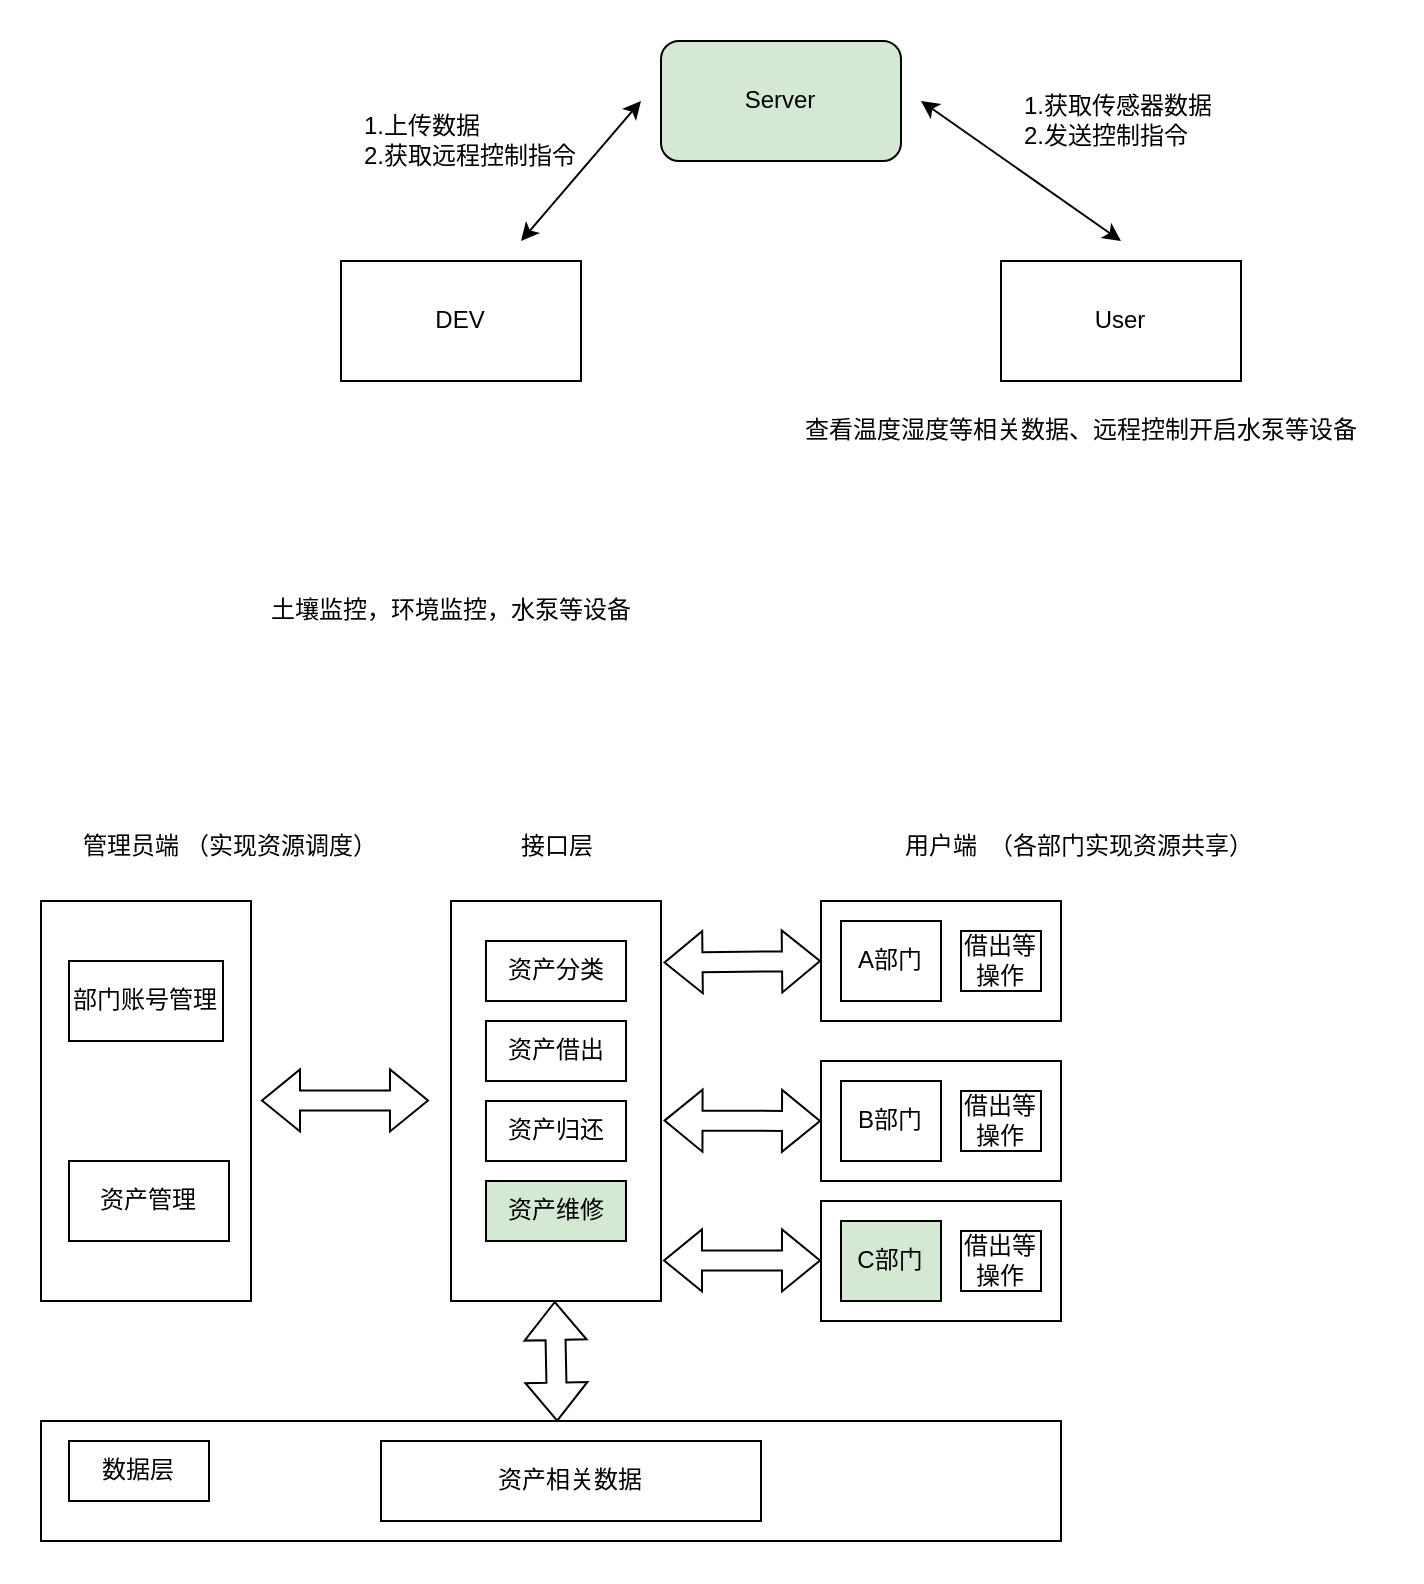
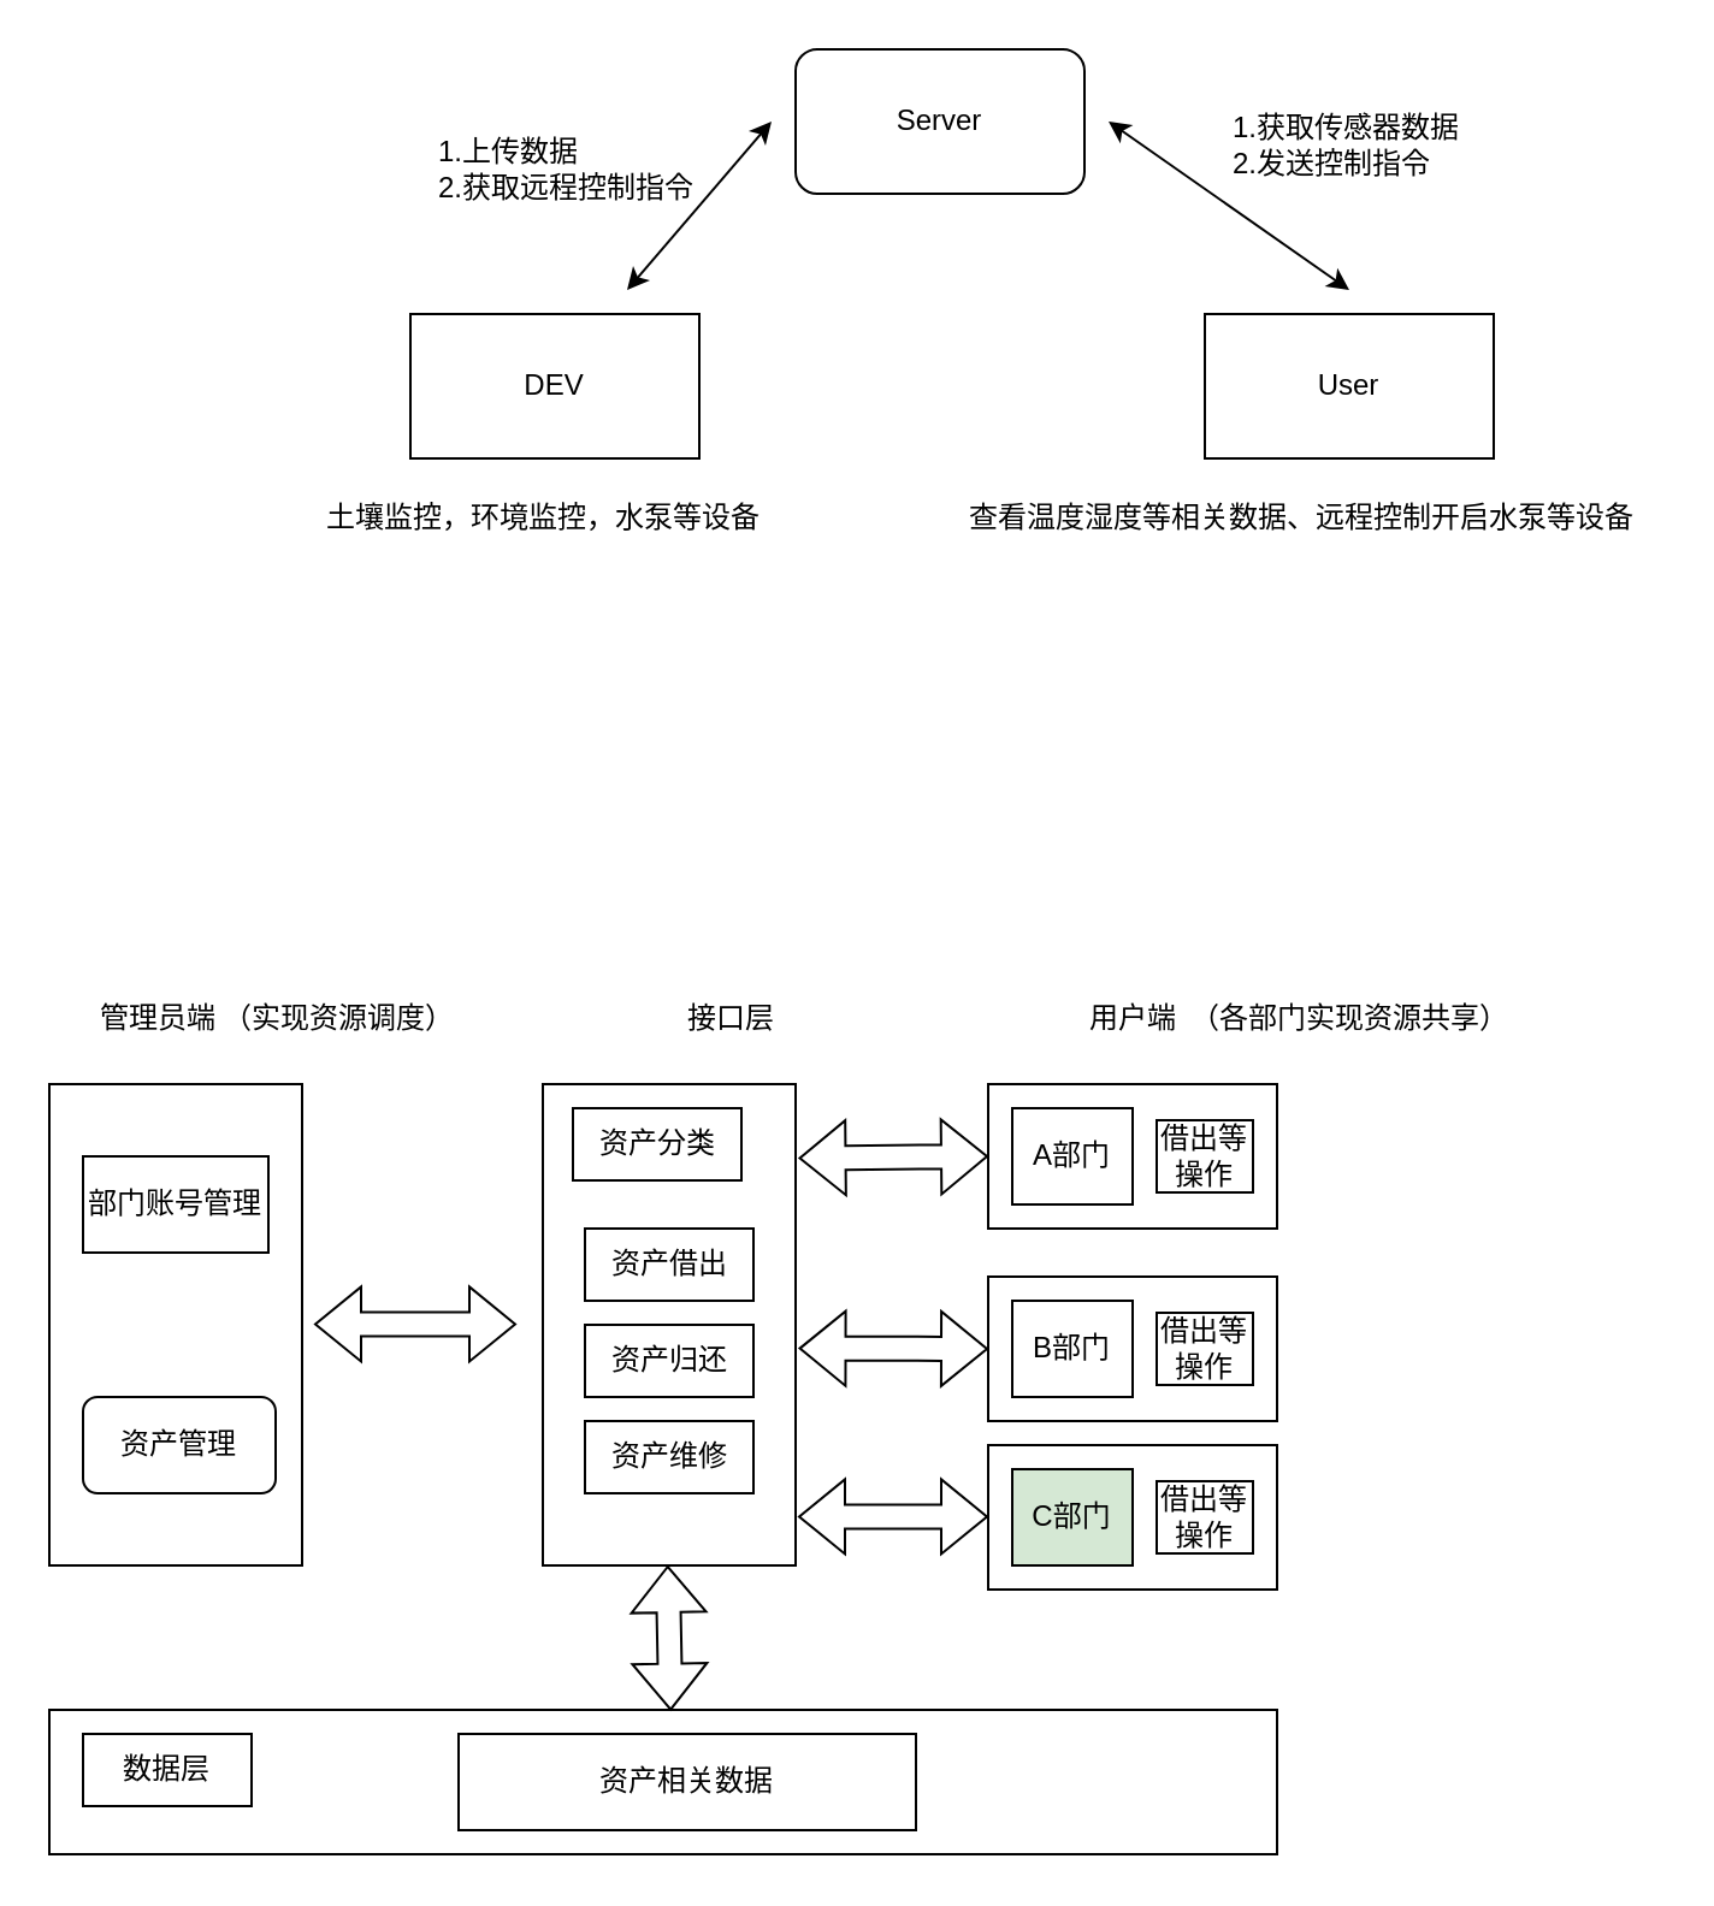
  <mxCell id="0" />
  <mxCell id="1" parent="0" />
  <mxCell id="2" value="DEV" style="rounded=0;whiteSpace=wrap;html=1;" parent="1" vertex="1"><mxGeometry x="170" y="130" width="120" height="60" as="geometry" /></mxCell>
- <mxCell id="3" value="Server" style="rounded=1;whiteSpace=wrap;html=1;fillColor=#d5e8d4;" parent="1" vertex="1"><mxGeometry x="330" y="20" width="120" height="60" as="geometry" /></mxCell>
+ <mxCell id="3" value="Server" style="rounded=1;whiteSpace=wrap;html=1;" parent="1" vertex="1"><mxGeometry x="330" y="20" width="120" height="60" as="geometry" /></mxCell>
  <mxCell id="4" value="User" style="rounded=0;whiteSpace=wrap;html=1;" parent="1" vertex="1"><mxGeometry x="500" y="130" width="120" height="60" as="geometry" /></mxCell>
  <mxCell id="5" value="" style="endArrow=classic;startArrow=classic;html=1;rounded=0;" parent="1" edge="1"><mxGeometry width="50" height="50" relative="1" as="geometry"><mxPoint x="560" y="120" as="sourcePoint" /><mxPoint x="460" y="50" as="targetPoint" /></mxGeometry></mxCell>
  <mxCell id="6" value="" style="endArrow=classic;startArrow=classic;html=1;rounded=0;exitX=0.75;exitY=0;exitDx=0;exitDy=0;" parent="1" edge="1"><mxGeometry width="50" height="50" relative="1" as="geometry"><mxPoint x="260" y="120" as="sourcePoint" /><mxPoint x="320" y="50" as="targetPoint" /></mxGeometry></mxCell>
  <mxCell id="7" value="1.上传数据&lt;div&gt;2.获取远程控制指令&lt;/div&gt;" style="text;html=1;align=left;verticalAlign=middle;resizable=0;points=[];autosize=1;strokeColor=none;fillColor=none;" parent="1" vertex="1"><mxGeometry x="180" y="50" width="130" height="40" as="geometry" /></mxCell>
  <mxCell id="8" value="1.获取传感器数据&lt;div&gt;2.发送控制指令&lt;/div&gt;" style="text;html=1;align=left;verticalAlign=middle;resizable=0;points=[];autosize=1;strokeColor=none;fillColor=none;" parent="1" vertex="1"><mxGeometry x="510" y="40" width="120" height="40" as="geometry" /></mxCell>
- <mxCell id="9" value="土壤监控，环境监控，水泵等设备" style="text;html=1;align=center;verticalAlign=middle;resizable=0;points=[];autosize=1;strokeColor=none;fillColor=none;" parent="1" vertex="1"><mxGeometry x="125" y="290" width="200" height="30" as="geometry" /></mxCell>
+ <mxCell id="9" value="土壤监控，环境监控，水泵等设备" style="text;html=1;align=center;verticalAlign=middle;resizable=0;points=[];autosize=1;strokeColor=none;fillColor=none;" parent="1" vertex="1"><mxGeometry x="125" y="200" width="200" height="30" as="geometry" /></mxCell>
  <mxCell id="10" value="查看温度湿度等相关数据、远程控制开启水泵等设备" style="text;html=1;align=center;verticalAlign=middle;resizable=0;points=[];autosize=1;strokeColor=none;fillColor=none;" parent="1" vertex="1"><mxGeometry x="390" y="200" width="300" height="30" as="geometry" /></mxCell>
  <mxCell id="11" value="" style="rounded=0;whiteSpace=wrap;html=1;" vertex="1" parent="1"><mxGeometry x="225" y="450" width="105" height="200" as="geometry" /></mxCell>
- <mxCell id="12" value="接口层" style="text;html=1;align=center;verticalAlign=middle;resizable=0;points=[];autosize=1;strokeColor=none;fillColor=none;" vertex="1" parent="1"><mxGeometry x="247.5" y="408" width="60" height="30" as="geometry" /></mxCell>
+ <mxCell id="12" value="接口层" style="text;html=1;align=center;verticalAlign=middle;resizable=0;points=[];autosize=1;strokeColor=none;fillColor=none;" vertex="1" parent="1"><mxGeometry x="272.5" y="408" width="60" height="30" as="geometry" /></mxCell>
  <mxCell id="13" value="" style="rounded=0;whiteSpace=wrap;html=1;" vertex="1" parent="1"><mxGeometry x="20" y="450" width="105" height="200" as="geometry" /></mxCell>
  <mxCell id="14" value="管理员端" style="text;html=1;align=center;verticalAlign=middle;resizable=0;points=[];autosize=1;strokeColor=none;fillColor=none;" vertex="1" parent="1"><mxGeometry x="30" y="408" width="70" height="30" as="geometry" /></mxCell>
  <mxCell id="15" value="部门账号管理" style="rounded=0;whiteSpace=wrap;html=1;" vertex="1" parent="1"><mxGeometry x="34" y="480" width="77" height="40" as="geometry" /></mxCell>
- <mxCell id="16" value="资产管理" style="rounded=0;whiteSpace=wrap;html=1;" vertex="1" parent="1"><mxGeometry x="34" y="580" width="80" height="40" as="geometry" /></mxCell>
+ <mxCell id="16" value="资产管理" style="whiteSpace=wrap;html=1;rounded=1;" vertex="1" parent="1"><mxGeometry x="34" y="580" width="80" height="40" as="geometry" /></mxCell>
  <mxCell id="17" value="" style="shape=flexArrow;endArrow=classic;startArrow=classic;html=1;rounded=0;" edge="1" parent="1"><mxGeometry width="100" height="100" relative="1" as="geometry"><mxPoint x="130" y="549.71" as="sourcePoint" /><mxPoint x="214" y="549.71" as="targetPoint" /></mxGeometry></mxCell>
  <mxCell id="18" value="" style="rounded=0;whiteSpace=wrap;html=1;" vertex="1" parent="1"><mxGeometry x="410" y="450" width="120" height="60" as="geometry" /></mxCell>
  <mxCell id="19" value="用户端" style="text;html=1;align=center;verticalAlign=middle;resizable=0;points=[];autosize=1;strokeColor=none;fillColor=none;" vertex="1" parent="1"><mxGeometry x="440" y="408" width="60" height="30" as="geometry" /></mxCell>
  <mxCell id="20" value="" style="shape=flexArrow;endArrow=classic;startArrow=classic;html=1;rounded=0;entryX=0;entryY=0.5;entryDx=0;entryDy=0;exitX=1.012;exitY=0.154;exitDx=0;exitDy=0;exitPerimeter=0;" edge="1" parent="1" source="11" target="18"><mxGeometry width="100" height="100" relative="1" as="geometry"><mxPoint x="344" y="500" as="sourcePoint" /><mxPoint x="404" y="450" as="targetPoint" /></mxGeometry></mxCell>
  <mxCell id="21" value="" style="rounded=0;whiteSpace=wrap;html=1;" vertex="1" parent="1"><mxGeometry x="410" y="530" width="120" height="60" as="geometry" /></mxCell>
  <mxCell id="22" value="" style="rounded=0;whiteSpace=wrap;html=1;" vertex="1" parent="1"><mxGeometry x="410" y="600" width="120" height="60" as="geometry" /></mxCell>
  <mxCell id="23" value="" style="shape=flexArrow;endArrow=classic;startArrow=classic;html=1;rounded=0;entryX=0;entryY=0.5;entryDx=0;entryDy=0;exitX=1.012;exitY=0.549;exitDx=0;exitDy=0;exitPerimeter=0;" edge="1" parent="1" source="11" target="21"><mxGeometry width="100" height="100" relative="1" as="geometry"><mxPoint x="330" y="575" as="sourcePoint" /><mxPoint x="390" y="525" as="targetPoint" /></mxGeometry></mxCell>
  <mxCell id="24" value="" style="shape=flexArrow;endArrow=classic;startArrow=classic;html=1;rounded=0;entryX=0;entryY=0.5;entryDx=0;entryDy=0;exitX=1.012;exitY=0.549;exitDx=0;exitDy=0;exitPerimeter=0;" edge="1" parent="1"><mxGeometry width="100" height="100" relative="1" as="geometry"><mxPoint x="331" y="629.71" as="sourcePoint" /><mxPoint x="410" y="629.71" as="targetPoint" /></mxGeometry></mxCell>
  <mxCell id="25" value="A部门" style="rounded=0;whiteSpace=wrap;html=1;" vertex="1" parent="1"><mxGeometry x="420" y="460" width="50" height="40" as="geometry" /></mxCell>
  <mxCell id="26" value="B部门" style="rounded=0;whiteSpace=wrap;html=1;" vertex="1" parent="1"><mxGeometry x="420" y="540" width="50" height="40" as="geometry" /></mxCell>
  <mxCell id="27" value="C部门" style="rounded=0;whiteSpace=wrap;html=1;fillColor=#d5e8d4;" vertex="1" parent="1"><mxGeometry x="420" y="610" width="50" height="40" as="geometry" /></mxCell>
  <mxCell id="28" value="借出等操作" style="rounded=0;whiteSpace=wrap;html=1;" vertex="1" parent="1"><mxGeometry x="480" y="465" width="40" height="30" as="geometry" /></mxCell>
  <mxCell id="29" value="借出等操作" style="rounded=0;whiteSpace=wrap;html=1;" vertex="1" parent="1"><mxGeometry x="480" y="545" width="40" height="30" as="geometry" /></mxCell>
  <mxCell id="30" value="借出等操作" style="rounded=0;whiteSpace=wrap;html=1;" vertex="1" parent="1"><mxGeometry x="480" y="615" width="40" height="30" as="geometry" /></mxCell>
- <mxCell id="31" value="资产分类" style="rounded=0;whiteSpace=wrap;html=1;" vertex="1" parent="1"><mxGeometry x="242.5" y="470" width="70" height="30" as="geometry" /></mxCell>
+ <mxCell id="31" value="资产分类" style="rounded=0;whiteSpace=wrap;html=1;" vertex="1" parent="1"><mxGeometry x="237.5" y="460" width="70" height="30" as="geometry" /></mxCell>
  <mxCell id="32" value="资产借出" style="rounded=0;whiteSpace=wrap;html=1;" vertex="1" parent="1"><mxGeometry x="242.5" y="510" width="70" height="30" as="geometry" /></mxCell>
  <mxCell id="33" value="资产归还" style="rounded=0;whiteSpace=wrap;html=1;" vertex="1" parent="1"><mxGeometry x="242.5" y="550" width="70" height="30" as="geometry" /></mxCell>
- <mxCell id="34" value="资产维修" style="rounded=0;whiteSpace=wrap;html=1;fillColor=#d5e8d4;" vertex="1" parent="1"><mxGeometry x="242.5" y="590" width="70" height="30" as="geometry" /></mxCell>
+ <mxCell id="34" value="资产维修" style="rounded=0;whiteSpace=wrap;html=1;" vertex="1" parent="1"><mxGeometry x="242.5" y="590" width="70" height="30" as="geometry" /></mxCell>
  <mxCell id="35" value="" style="rounded=0;whiteSpace=wrap;html=1;container=0;" vertex="1" parent="1"><mxGeometry x="20" y="710" width="510" height="60" as="geometry" /></mxCell>
  <mxCell id="36" value="数据层" style="rounded=0;whiteSpace=wrap;html=1;" vertex="1" parent="1"><mxGeometry x="34" y="720" width="70" height="30" as="geometry" /></mxCell>
  <mxCell id="37" value="资产相关数据" style="rounded=0;whiteSpace=wrap;html=1;" vertex="1" parent="1"><mxGeometry x="190" y="720" width="190" height="40" as="geometry" /></mxCell>
  <mxCell id="38" value="" style="shape=flexArrow;endArrow=classic;startArrow=classic;html=1;rounded=0;exitX=0.522;exitY=0.005;exitDx=0;exitDy=0;exitPerimeter=0;" edge="1" parent="1"><mxGeometry width="100" height="100" relative="1" as="geometry"><mxPoint x="278.11" y="710.3" as="sourcePoint" /><mxPoint x="276.89" y="650" as="targetPoint" /></mxGeometry></mxCell>
  <mxCell id="39" value="（实现资源调度）" style="text;html=1;align=center;verticalAlign=middle;resizable=0;points=[];autosize=1;strokeColor=none;fillColor=none;" vertex="1" parent="1"><mxGeometry x="80" y="408" width="120" height="30" as="geometry" /></mxCell>
  <mxCell id="40" value="（各部门实现资源共享）" style="text;html=1;align=center;verticalAlign=middle;resizable=0;points=[];autosize=1;strokeColor=none;fillColor=none;" vertex="1" parent="1"><mxGeometry x="480" y="408" width="160" height="30" as="geometry" /></mxCell>
